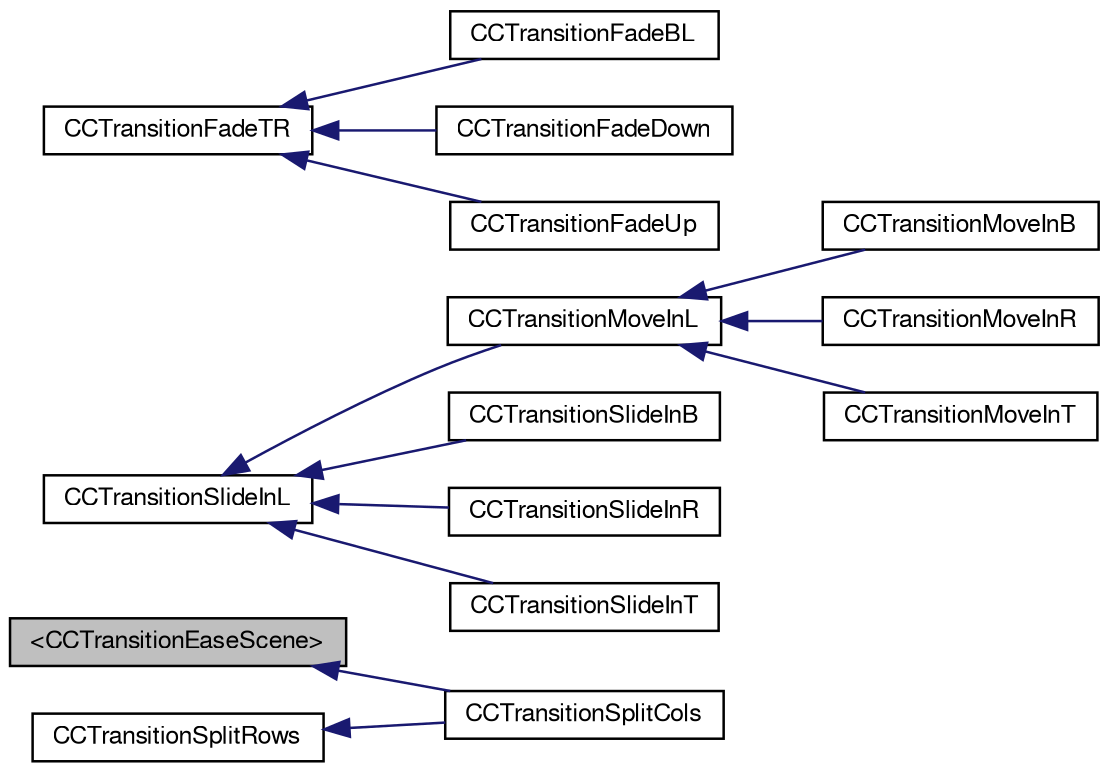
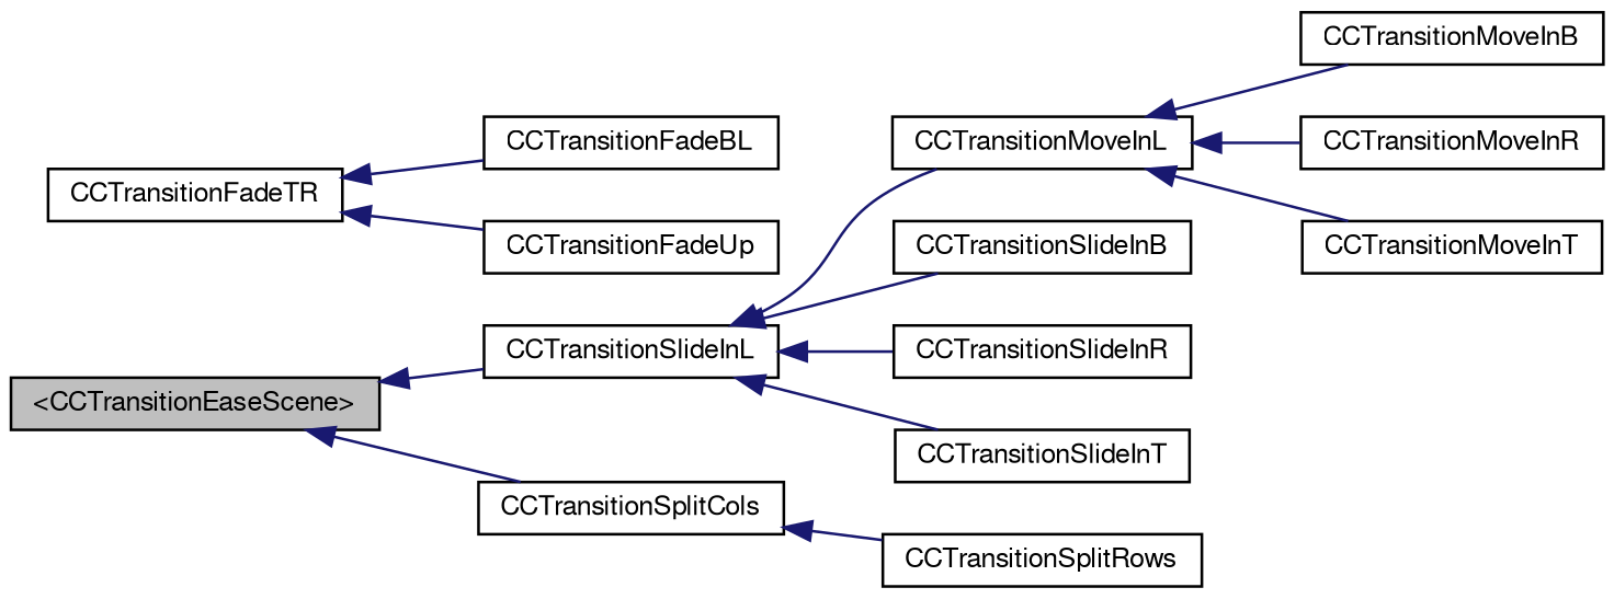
  digraph {
    rankdir=LR
    node [color=black fontname=FreeSans fontsize=10 shape=record]
    edge [color=midnightblue dir=back fontname=FreeSans fontsize=10 labelfontname=FreeSans labelfontsize=10 style=solid]
    n1 [fillcolor=grey75 fontcolor=black height=0.2 label="\<CCTransitionEaseScene\>" style=filled width=0.4]
    n2 [height=0.2 label=CCTransitionSlideInL width=0.4]
    n3 [height=0.2 label=CCTransitionSplitCols width=0.4]
    n4 [height=0.2 label=CCTransitionFadeTR width=0.4]
    n5 [height=0.2 label=CCTransitionFadeBL width=0.4]
-   n6 [height=0.2 label=CCTransitionFadeDown width=0.4]
    n7 [height=0.2 label=CCTransitionFadeUp width=0.4]
    n8 [height=0.2 label=CCTransitionMoveInL width=0.4]
    n9 [height=0.2 label=CCTransitionMoveInB width=0.4]
    n10 [height=0.2 label=CCTransitionMoveInR width=0.4]
    n11 [height=0.2 label=CCTransitionMoveInT width=0.4]
    n12 [height=0.2 label=CCTransitionSlideInB width=0.4]
    n13 [height=0.2 label=CCTransitionSlideInR width=0.4]
    n14 [height=0.2 label=CCTransitionSlideInT width=0.4]
    n15 [height=0.2 label=CCTransitionSplitRows width=0.4]
+   n1 -> n2
    n1 -> n3
    n2 -> n8
    n2 -> n12
    n2 -> n13
    n2 -> n14
-   n15 -> n3
+   n3 -> n15
    n4 -> n5
-   n4 -> n6
    n4 -> n7
    n8 -> n9
    n8 -> n10
    n8 -> n11
  }
